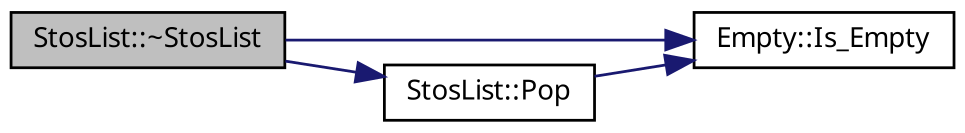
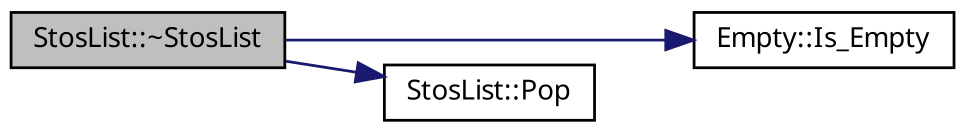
  digraph {
    fontname="Noto Sans"
    rankdir=LR
    node [color=black fillcolor=white fontname="Noto Sans" fontsize=10 shape=record style=filled]
    edge [color=midnightblue fontname="Noto Sans" fontsize=10 labelfontname=Helvetica labelfontsize=10 style=solid]
    n1 [fillcolor=grey75 fontcolor=black height=0.2 label="StosList::~StosList" width=0.4]
    n2 [height=0.2 label="Empty::Is_Empty" width=0.4]
    n3 [height=0.2 label="StosList::Pop" width=0.4]
    n1 -> n2
    n1 -> n3
-   n3 -> n2
  }
